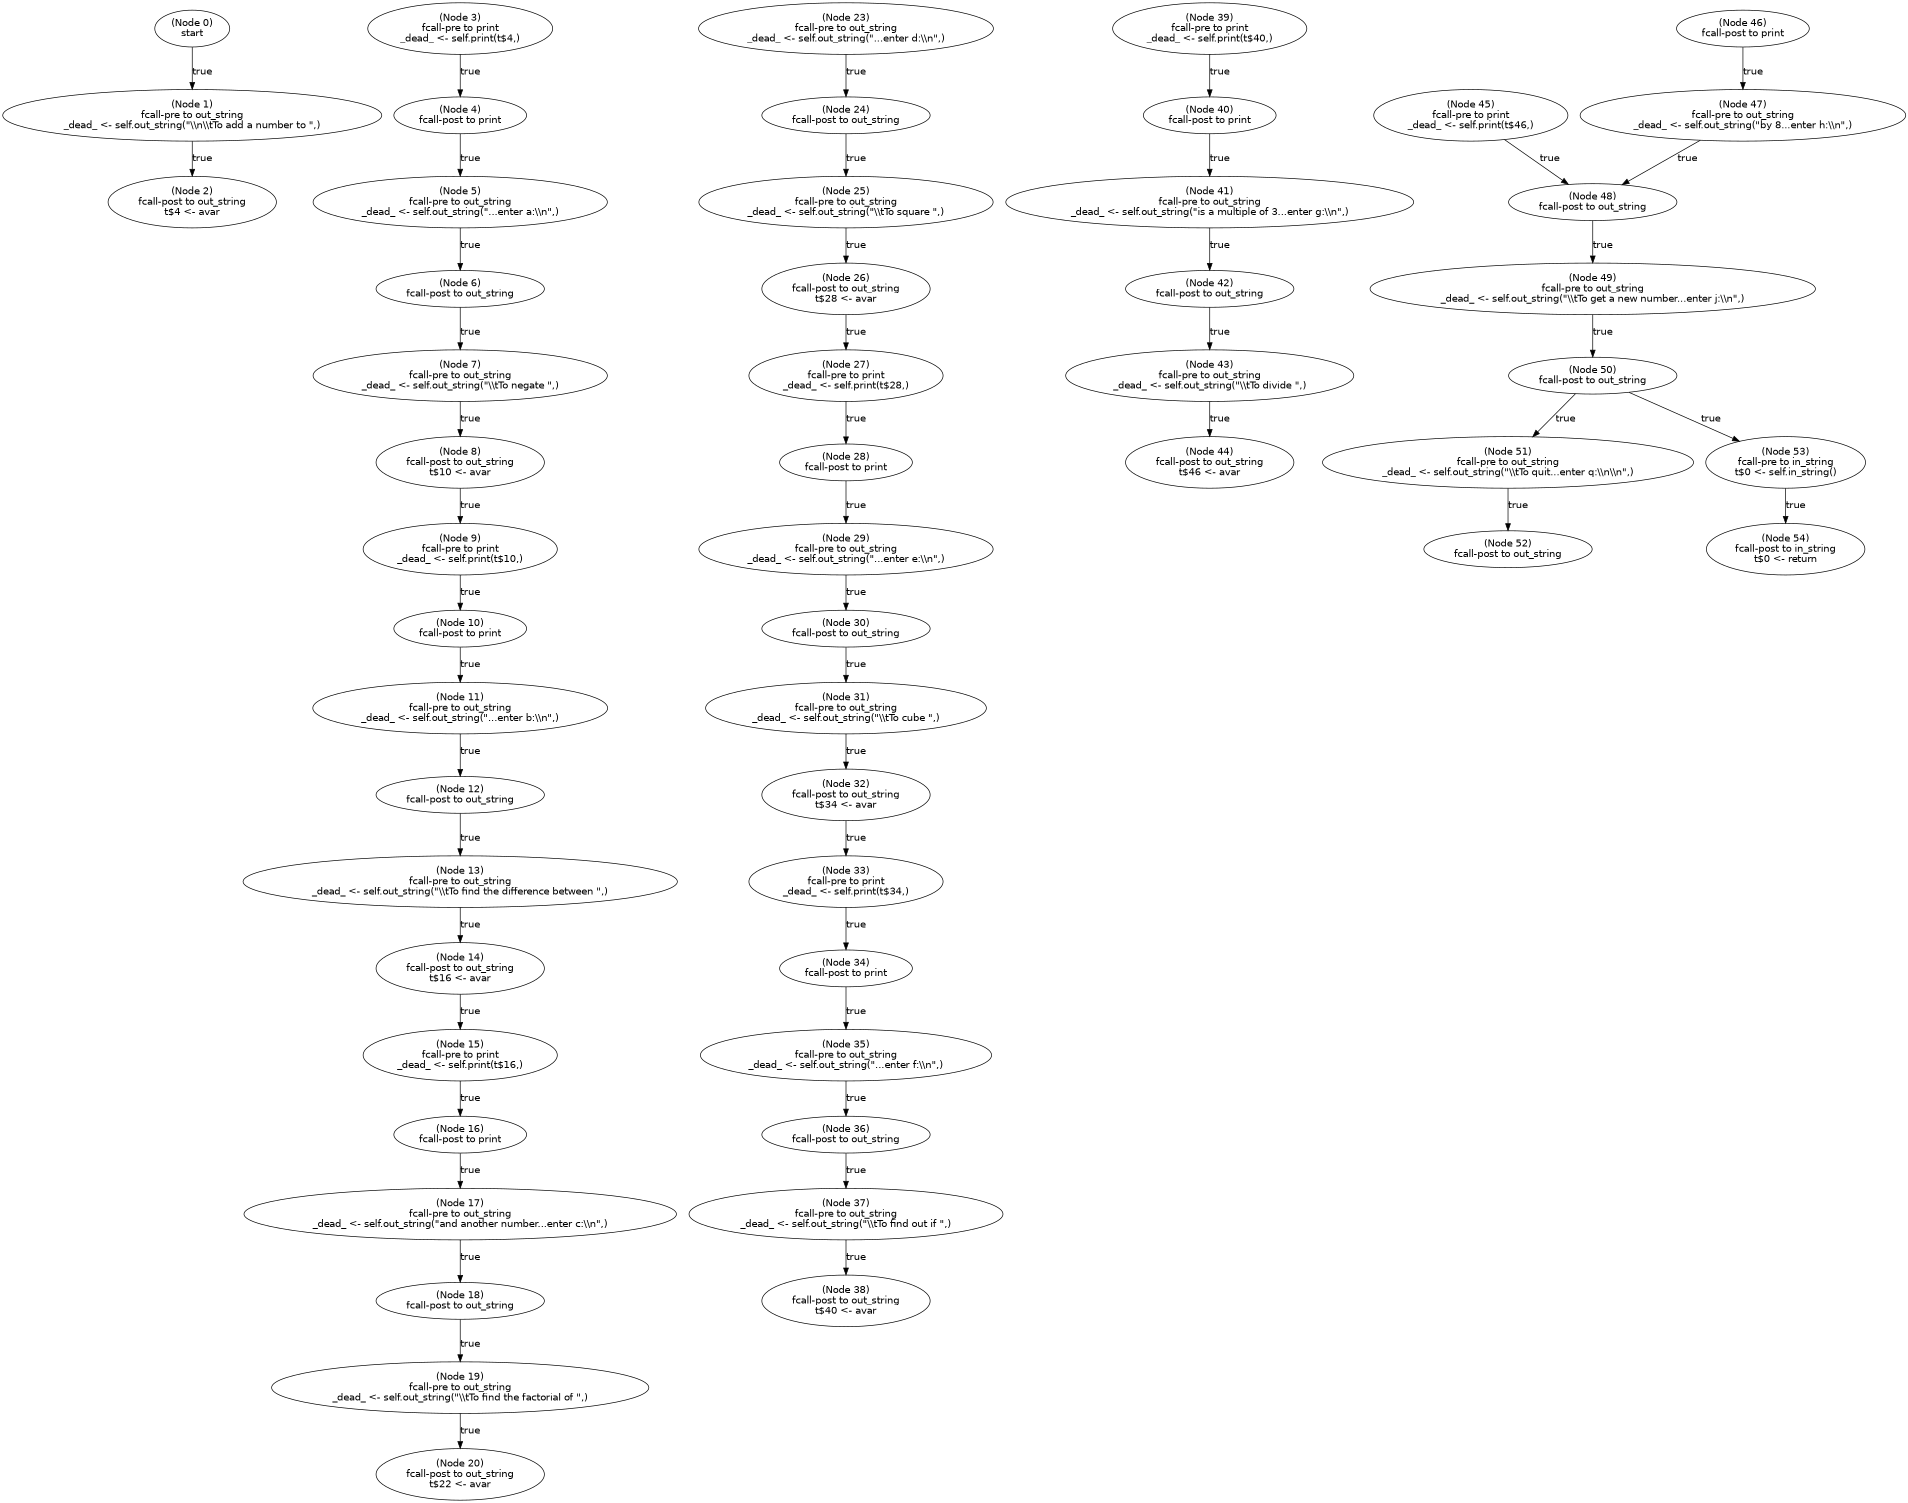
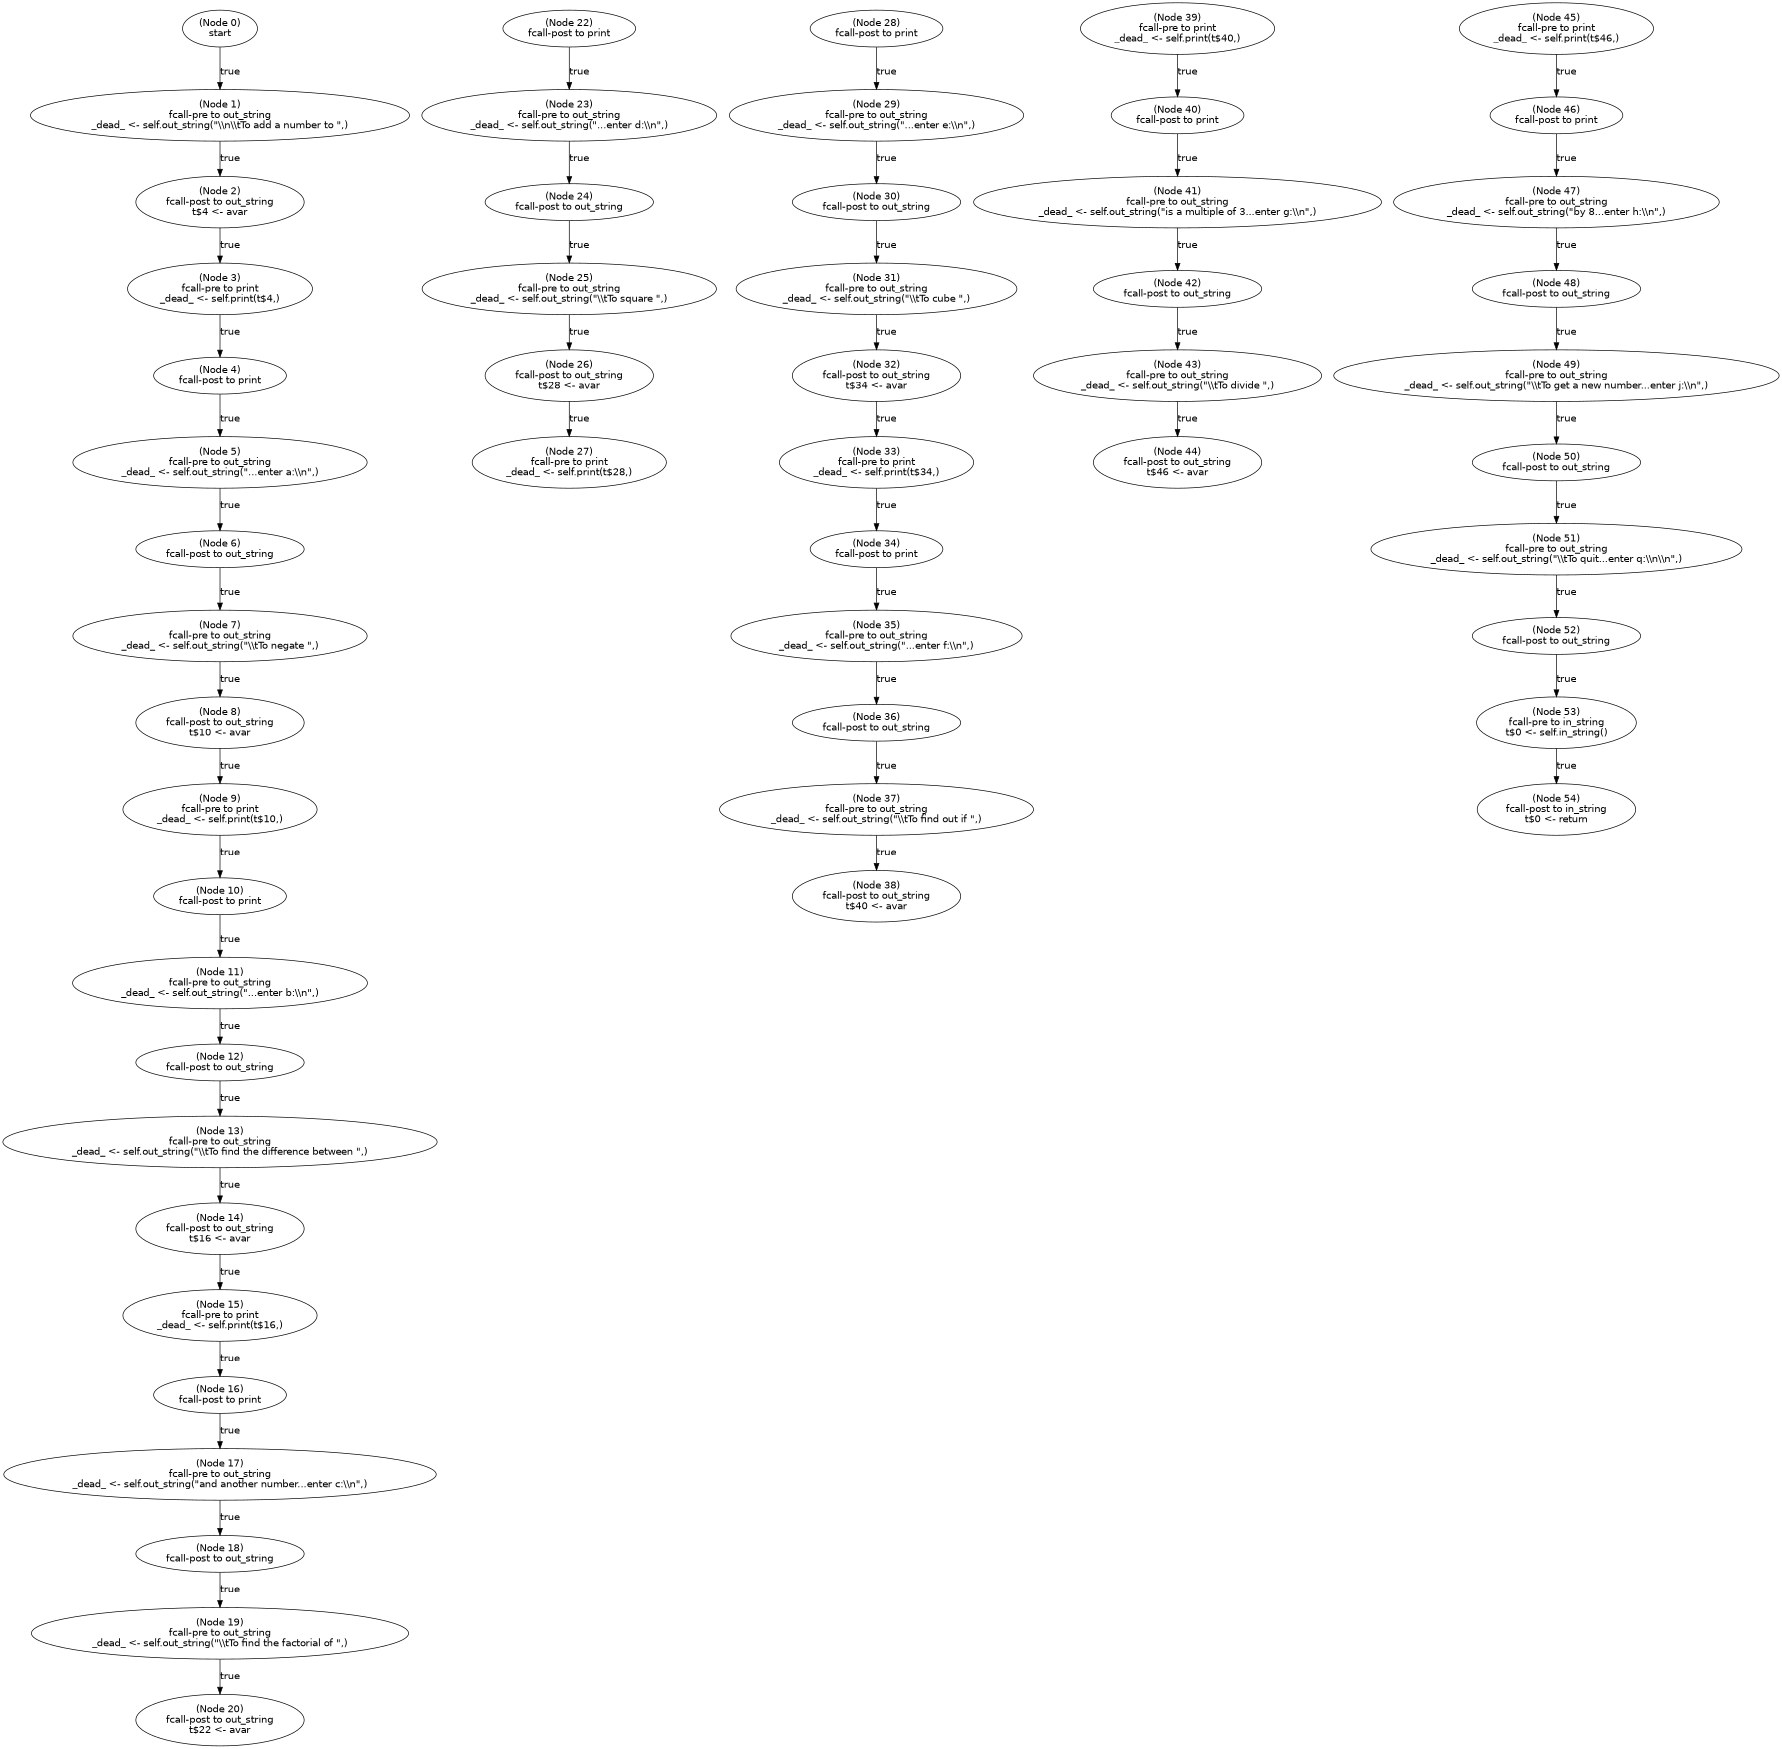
  digraph {
    fontname="DejaVu Sans"
    node [fontname="DejaVu Sans"]
    edge [fontname="DejaVu Sans"]
    n1 [label="(Node 0)\nstart\n"]
    n2 [label="(Node 1)\nfcall-pre to out_string\n_dead_ <- self.out_string(\"\\\\n\\\\tTo add a number to \",)\n"]
    n3 [label="(Node 2)\nfcall-post to out_string\nt$4 <- avar\n"]
    n4 [label="(Node 3)\nfcall-pre to print\n_dead_ <- self.print(t$4,)\n"]
    n5 [label="(Node 4)\nfcall-post to print\n"]
    n6 [label="(Node 5)\nfcall-pre to out_string\n_dead_ <- self.out_string(\"...enter a:\\\\n\",)\n"]
    n7 [label="(Node 6)\nfcall-post to out_string\n"]
    n8 [label="(Node 7)\nfcall-pre to out_string\n_dead_ <- self.out_string(\"\\\\tTo negate \",)\n"]
    n9 [label="(Node 8)\nfcall-post to out_string\nt$10 <- avar\n"]
    n10 [label="(Node 9)\nfcall-pre to print\n_dead_ <- self.print(t$10,)\n"]
    n11 [label="(Node 10)\nfcall-post to print\n"]
    n12 [label="(Node 11)\nfcall-pre to out_string\n_dead_ <- self.out_string(\"...enter b:\\\\n\",)\n"]
    n13 [label="(Node 12)\nfcall-post to out_string\n"]
    n14 [label="(Node 13)\nfcall-pre to out_string\n_dead_ <- self.out_string(\"\\\\tTo find the difference between \",)\n"]
    n15 [label="(Node 14)\nfcall-post to out_string\nt$16 <- avar\n"]
    n16 [label="(Node 15)\nfcall-pre to print\n_dead_ <- self.print(t$16,)\n"]
    n17 [label="(Node 16)\nfcall-post to print\n"]
    n18 [label="(Node 17)\nfcall-pre to out_string\n_dead_ <- self.out_string(\"and another number...enter c:\\\\n\",)\n"]
    n19 [label="(Node 18)\nfcall-post to out_string\n"]
    n20 [label="(Node 19)\nfcall-pre to out_string\n_dead_ <- self.out_string(\"\\\\tTo find the factorial of \",)\n"]
    n21 [label="(Node 20)\nfcall-post to out_string\nt$22 <- avar\n"]
+   n22 [label="(Node 22)\nfcall-post to print\n"]
    n23 [label="(Node 23)\nfcall-pre to out_string\n_dead_ <- self.out_string(\"...enter d:\\\\n\",)\n"]
    n24 [label="(Node 24)\nfcall-post to out_string\n"]
    n25 [label="(Node 25)\nfcall-pre to out_string\n_dead_ <- self.out_string(\"\\\\tTo square \",)\n"]
    n26 [label="(Node 26)\nfcall-post to out_string\nt$28 <- avar\n"]
    n27 [label="(Node 27)\nfcall-pre to print\n_dead_ <- self.print(t$28,)\n"]
    n28 [label="(Node 28)\nfcall-post to print\n"]
    n29 [label="(Node 29)\nfcall-pre to out_string\n_dead_ <- self.out_string(\"...enter e:\\\\n\",)\n"]
    n30 [label="(Node 30)\nfcall-post to out_string\n"]
    n31 [label="(Node 31)\nfcall-pre to out_string\n_dead_ <- self.out_string(\"\\\\tTo cube \",)\n"]
    n32 [label="(Node 32)\nfcall-post to out_string\nt$34 <- avar\n"]
    n33 [label="(Node 33)\nfcall-pre to print\n_dead_ <- self.print(t$34,)\n"]
    n34 [label="(Node 34)\nfcall-post to print\n"]
    n35 [label="(Node 35)\nfcall-pre to out_string\n_dead_ <- self.out_string(\"...enter f:\\\\n\",)\n"]
    n36 [label="(Node 36)\nfcall-post to out_string\n"]
    n37 [label="(Node 37)\nfcall-pre to out_string\n_dead_ <- self.out_string(\"\\\\tTo find out if \",)\n"]
    n38 [label="(Node 38)\nfcall-post to out_string\nt$40 <- avar\n"]
    n39 [label="(Node 39)\nfcall-pre to print\n_dead_ <- self.print(t$40,)\n"]
    n40 [label="(Node 40)\nfcall-post to print\n"]
    n41 [label="(Node 41)\nfcall-pre to out_string\n_dead_ <- self.out_string(\"is a multiple of 3...enter g:\\\\n\",)\n"]
    n42 [label="(Node 42)\nfcall-post to out_string\n"]
    n43 [label="(Node 43)\nfcall-pre to out_string\n_dead_ <- self.out_string(\"\\\\tTo divide \",)\n"]
    n44 [label="(Node 44)\nfcall-post to out_string\nt$46 <- avar\n"]
    n45 [label="(Node 45)\nfcall-pre to print\n_dead_ <- self.print(t$46,)\n"]
    n46 [label="(Node 46)\nfcall-post to print\n"]
    n47 [label="(Node 47)\nfcall-pre to out_string\n_dead_ <- self.out_string(\"by 8...enter h:\\\\n\",)\n"]
    n48 [label="(Node 48)\nfcall-post to out_string\n"]
    n49 [label="(Node 49)\nfcall-pre to out_string\n_dead_ <- self.out_string(\"\\\\tTo get a new number...enter j:\\\\n\",)\n"]
    n50 [label="(Node 50)\nfcall-post to out_string\n"]
    n51 [label="(Node 51)\nfcall-pre to out_string\n_dead_ <- self.out_string(\"\\\\tTo quit...enter q:\\\\n\\\\n\",)\n"]
    n52 [label="(Node 52)\nfcall-post to out_string\n"]
    n53 [label="(Node 53)\nfcall-pre to in_string\nt$0 <- self.in_string()\n"]
    n54 [label="(Node 54)\nfcall-post to in_string\nt$0 <- return\n"]
    n1 -> n2 [label=true]
    n2 -> n3 [label=true]
+   n3 -> n4 [label=true]
    n4 -> n5 [label=true]
    n5 -> n6 [label=true]
    n6 -> n7 [label=true]
    n7 -> n8 [label=true]
    n8 -> n9 [label=true]
    n9 -> n10 [label=true]
    n10 -> n11 [label=true]
    n11 -> n12 [label=true]
    n12 -> n13 [label=true]
    n13 -> n14 [label=true]
    n14 -> n15 [label=true]
    n15 -> n16 [label=true]
    n16 -> n17 [label=true]
    n17 -> n18 [label=true]
    n18 -> n19 [label=true]
    n19 -> n20 [label=true]
    n20 -> n21 [label=true]
+   n22 -> n23 [label=true]
    n23 -> n24 [label=true]
    n24 -> n25 [label=true]
    n25 -> n26 [label=true]
    n26 -> n27 [label=true]
-   n27 -> n28 [label=true]
    n28 -> n29 [label=true]
    n29 -> n30 [label=true]
    n30 -> n31 [label=true]
    n31 -> n32 [label=true]
    n32 -> n33 [label=true]
    n33 -> n34 [label=true]
    n34 -> n35 [label=true]
    n35 -> n36 [label=true]
    n36 -> n37 [label=true]
    n37 -> n38 [label=true]
    n39 -> n40 [label=true]
    n40 -> n41 [label=true]
    n41 -> n42 [label=true]
    n42 -> n43 [label=true]
    n43 -> n44 [label=true]
-   n45 -> n48 [label=true]
+   n45 -> n46 [label=true]
    n46 -> n47 [label=true]
    n47 -> n48 [label=true]
    n48 -> n49 [label=true]
    n49 -> n50 [label=true]
    n50 -> n51 [label=true]
    n51 -> n52 [label=true]
-   n50 -> n53 [label=true]
+   n52 -> n53 [label=true]
    n53 -> n54 [label=true]
  }
